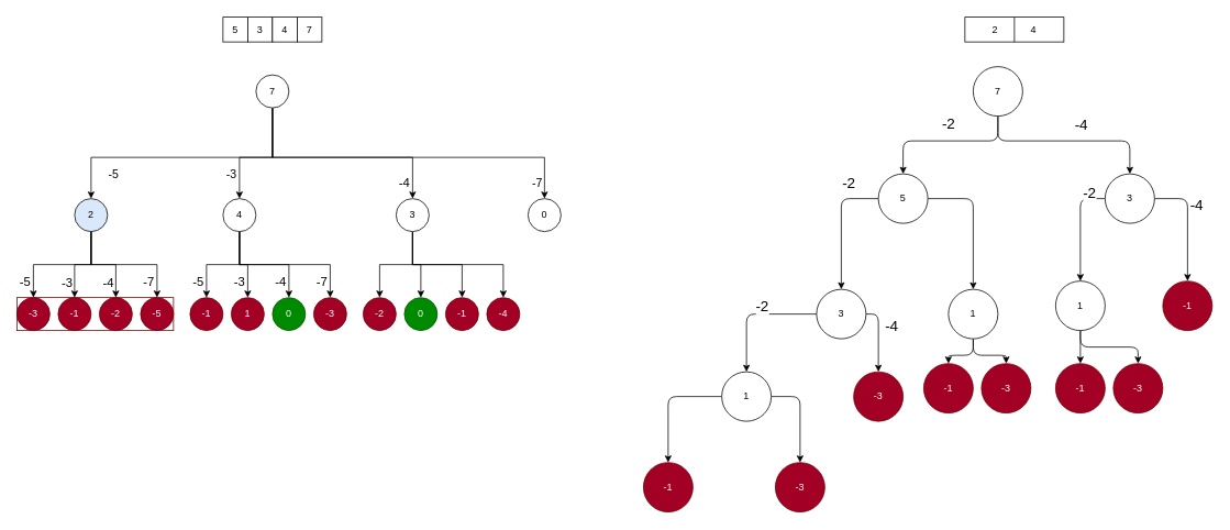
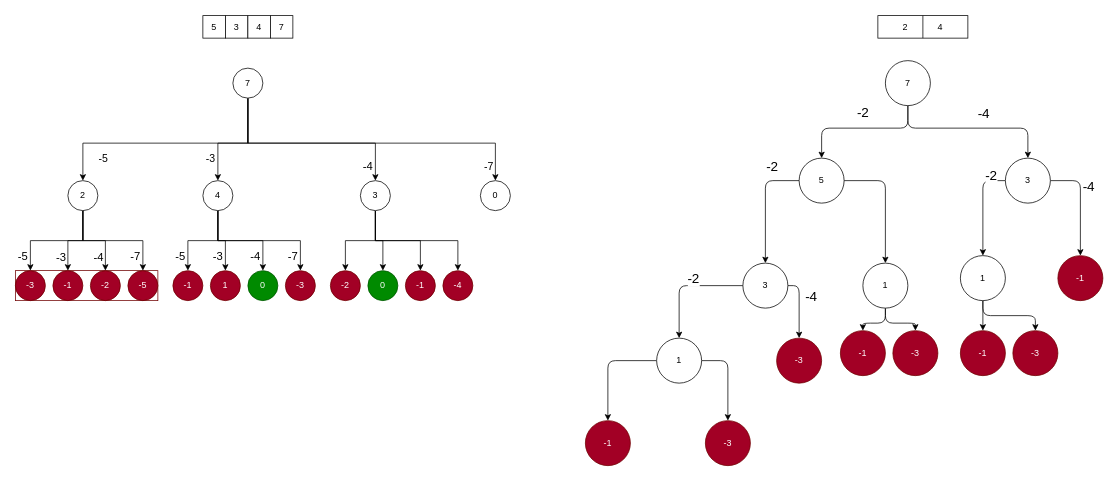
  <mxCell id="0" />
  <mxCell id="1" parent="0" />
  <mxCell id="2" value="&lt;font style=&quot;font-size: 18px&quot;&gt;-2&lt;/font&gt;" style="edgeStyle=orthogonalEdgeStyle;rounded=1;orthogonalLoop=1;jettySize=auto;html=1;entryX=0.5;entryY=0;entryDx=0;entryDy=0;" parent="1" source="5" target="11" edge="1"><mxGeometry x="-0.027" y="-20" relative="1" as="geometry"><Array as="points"><mxPoint x="1210" y="170" /><mxPoint x="1095" y="170" /></Array><mxPoint as="offset" /></mxGeometry></mxCell>
  <mxCell id="3" style="edgeStyle=orthogonalEdgeStyle;rounded=1;orthogonalLoop=1;jettySize=auto;html=1;fontSize=18;" parent="1" source="5" target="16" edge="1"><mxGeometry relative="1" as="geometry"><Array as="points"><mxPoint x="1210" y="170" /><mxPoint x="1370" y="170" /></Array></mxGeometry></mxCell>
  <mxCell id="4" value="-4" style="edgeLabel;html=1;align=center;verticalAlign=middle;resizable=0;points=[];fontSize=18;" parent="3" vertex="1" connectable="0"><mxGeometry x="0.2" y="2" relative="1" as="geometry"><mxPoint x="-8" y="-18" as="offset" /></mxGeometry></mxCell>
  <mxCell id="5" value="7" style="ellipse;whiteSpace=wrap;html=1;aspect=fixed;" parent="1" vertex="1"><mxGeometry x="1180" y="80" width="60" height="60" as="geometry" /></mxCell>
  <mxCell id="6" value="2&amp;nbsp; &amp;nbsp; &amp;nbsp; &amp;nbsp; &amp;nbsp; &amp;nbsp; 4" style="rounded=0;whiteSpace=wrap;html=1;" parent="1" vertex="1"><mxGeometry x="1170" y="20" width="120" height="30" as="geometry" /></mxCell>
  <mxCell id="7" value="" style="endArrow=none;html=1;rounded=0;exitX=0.5;exitY=1;exitDx=0;exitDy=0;entryX=0.5;entryY=0;entryDx=0;entryDy=0;" parent="1" source="6" target="6" edge="1"><mxGeometry width="50" height="50" relative="1" as="geometry"><mxPoint x="1330" y="430" as="sourcePoint" /><mxPoint x="1380" y="380" as="targetPoint" /></mxGeometry></mxCell>
  <mxCell id="8" style="edgeStyle=orthogonalEdgeStyle;rounded=1;orthogonalLoop=1;jettySize=auto;html=1;entryX=0.5;entryY=0;entryDx=0;entryDy=0;fontSize=18;" parent="1" source="11" target="21" edge="1"><mxGeometry relative="1" as="geometry"><Array as="points"><mxPoint x="1020" y="240" /></Array></mxGeometry></mxCell>
  <mxCell id="9" value="-2" style="edgeLabel;html=1;align=center;verticalAlign=middle;resizable=0;points=[];fontSize=18;" parent="8" vertex="1" connectable="0"><mxGeometry x="-0.521" y="3" relative="1" as="geometry"><mxPoint y="-23" as="offset" /></mxGeometry></mxCell>
  <mxCell id="10" style="edgeStyle=orthogonalEdgeStyle;rounded=1;orthogonalLoop=1;jettySize=auto;html=1;entryX=0.5;entryY=0;entryDx=0;entryDy=0;fontSize=18;" parent="1" source="11" target="24" edge="1"><mxGeometry relative="1" as="geometry" /></mxCell>
  <mxCell id="11" value="5" style="ellipse;whiteSpace=wrap;html=1;aspect=fixed;" parent="1" vertex="1"><mxGeometry x="1065" y="210" width="60" height="60" as="geometry" /></mxCell>
  <mxCell id="12" style="edgeStyle=orthogonalEdgeStyle;rounded=1;orthogonalLoop=1;jettySize=auto;html=1;fontSize=18;" parent="1" source="16" target="27" edge="1"><mxGeometry relative="1" as="geometry"><Array as="points"><mxPoint x="1310" y="240" /></Array></mxGeometry></mxCell>
  <mxCell id="13" value="-2" style="edgeLabel;html=1;align=center;verticalAlign=middle;resizable=0;points=[];fontSize=18;" parent="12" vertex="1" connectable="0"><mxGeometry x="-0.24" relative="1" as="geometry"><mxPoint x="10" y="-27" as="offset" /></mxGeometry></mxCell>
  <mxCell id="14" style="edgeStyle=orthogonalEdgeStyle;rounded=1;orthogonalLoop=1;jettySize=auto;html=1;fontSize=18;" parent="1" source="16" target="28" edge="1"><mxGeometry relative="1" as="geometry" /></mxCell>
  <mxCell id="15" value="-4" style="edgeLabel;html=1;align=center;verticalAlign=middle;resizable=0;points=[];fontSize=18;" parent="14" vertex="1" connectable="0"><mxGeometry x="-0.333" y="-1" relative="1" as="geometry"><mxPoint x="11" as="offset" /></mxGeometry></mxCell>
  <mxCell id="16" value="3" style="ellipse;whiteSpace=wrap;html=1;aspect=fixed;" parent="1" vertex="1"><mxGeometry x="1340" y="210" width="60" height="60" as="geometry" /></mxCell>
  <mxCell id="17" style="edgeStyle=orthogonalEdgeStyle;rounded=1;orthogonalLoop=1;jettySize=auto;html=1;entryX=0.5;entryY=0;entryDx=0;entryDy=0;fontSize=18;" parent="1" source="21" target="31" edge="1"><mxGeometry relative="1" as="geometry" /></mxCell>
  <mxCell id="18" value="-2" style="edgeLabel;html=1;align=center;verticalAlign=middle;resizable=0;points=[];fontSize=18;" parent="17" vertex="1" connectable="0"><mxGeometry x="-0.136" y="-3" relative="1" as="geometry"><mxPoint y="-7" as="offset" /></mxGeometry></mxCell>
  <mxCell id="19" style="edgeStyle=orthogonalEdgeStyle;rounded=1;orthogonalLoop=1;jettySize=auto;html=1;entryX=0.5;entryY=0;entryDx=0;entryDy=0;fontSize=18;" parent="1" source="21" target="32" edge="1"><mxGeometry relative="1" as="geometry"><Array as="points"><mxPoint x="1065" y="380" /></Array></mxGeometry></mxCell>
  <mxCell id="20" value="-4" style="edgeLabel;html=1;align=center;verticalAlign=middle;resizable=0;points=[];fontSize=18;" parent="19" vertex="1" connectable="0"><mxGeometry x="-0.318" y="1" relative="1" as="geometry"><mxPoint x="14" as="offset" /></mxGeometry></mxCell>
  <mxCell id="21" value="3" style="ellipse;whiteSpace=wrap;html=1;aspect=fixed;" parent="1" vertex="1"><mxGeometry x="990" y="350" width="60" height="60" as="geometry" /></mxCell>
  <mxCell id="22" style="edgeStyle=orthogonalEdgeStyle;rounded=1;orthogonalLoop=1;jettySize=auto;html=1;fontSize=18;" parent="1" source="24" target="35" edge="1"><mxGeometry relative="1" as="geometry" /></mxCell>
  <mxCell id="23" style="edgeStyle=orthogonalEdgeStyle;rounded=1;orthogonalLoop=1;jettySize=auto;html=1;fontSize=18;" parent="1" source="24" target="36" edge="1"><mxGeometry relative="1" as="geometry"><Array as="points"><mxPoint x="1180" y="430" /><mxPoint x="1220" y="430" /></Array></mxGeometry></mxCell>
  <mxCell id="24" value="1" style="ellipse;whiteSpace=wrap;html=1;aspect=fixed;" parent="1" vertex="1"><mxGeometry x="1150" y="350" width="60" height="60" as="geometry" /></mxCell>
  <mxCell id="25" style="edgeStyle=orthogonalEdgeStyle;rounded=1;orthogonalLoop=1;jettySize=auto;html=1;fontSize=18;" parent="1" source="27" target="37" edge="1"><mxGeometry relative="1" as="geometry" /></mxCell>
  <mxCell id="26" style="edgeStyle=orthogonalEdgeStyle;rounded=1;orthogonalLoop=1;jettySize=auto;html=1;fontSize=18;" parent="1" source="27" target="38" edge="1"><mxGeometry relative="1" as="geometry"><Array as="points"><mxPoint x="1310" y="420" /><mxPoint x="1380" y="420" /></Array></mxGeometry></mxCell>
  <mxCell id="27" value="1" style="ellipse;whiteSpace=wrap;html=1;aspect=fixed;" parent="1" vertex="1"><mxGeometry x="1280" y="340" width="60" height="60" as="geometry" /></mxCell>
  <mxCell id="28" value="-1" style="ellipse;whiteSpace=wrap;html=1;aspect=fixed;fillColor=#a20025;fontColor=#ffffff;strokeColor=#6F0000;" parent="1" vertex="1"><mxGeometry x="1410" y="340" width="60" height="60" as="geometry" /></mxCell>
  <mxCell id="29" style="edgeStyle=orthogonalEdgeStyle;rounded=1;orthogonalLoop=1;jettySize=auto;html=1;fontSize=18;" parent="1" source="31" target="33" edge="1"><mxGeometry relative="1" as="geometry" /></mxCell>
  <mxCell id="30" style="edgeStyle=orthogonalEdgeStyle;rounded=1;orthogonalLoop=1;jettySize=auto;html=1;entryX=0.5;entryY=0;entryDx=0;entryDy=0;fontSize=18;" parent="1" source="31" target="34" edge="1"><mxGeometry relative="1" as="geometry" /></mxCell>
  <mxCell id="31" value="1" style="ellipse;whiteSpace=wrap;html=1;aspect=fixed;" parent="1" vertex="1"><mxGeometry x="875" y="450" width="60" height="60" as="geometry" /></mxCell>
  <mxCell id="32" value="-3" style="ellipse;whiteSpace=wrap;html=1;aspect=fixed;fillColor=#a20025;fontColor=#ffffff;strokeColor=#6F0000;" parent="1" vertex="1"><mxGeometry x="1035" y="450" width="60" height="60" as="geometry" /></mxCell>
  <mxCell id="33" value="-1" style="ellipse;whiteSpace=wrap;html=1;aspect=fixed;fillColor=#a20025;fontColor=#ffffff;strokeColor=#6F0000;" parent="1" vertex="1"><mxGeometry x="780" y="560" width="60" height="60" as="geometry" /></mxCell>
  <mxCell id="34" value="-3" style="ellipse;whiteSpace=wrap;html=1;aspect=fixed;fillColor=#a20025;fontColor=#ffffff;strokeColor=#6F0000;" parent="1" vertex="1"><mxGeometry x="940" y="560" width="60" height="60" as="geometry" /></mxCell>
  <mxCell id="35" value="-1" style="ellipse;whiteSpace=wrap;html=1;aspect=fixed;fillColor=#a20025;fontColor=#ffffff;strokeColor=#6F0000;" parent="1" vertex="1"><mxGeometry x="1120" y="440" width="60" height="60" as="geometry" /></mxCell>
  <mxCell id="36" value="-3" style="ellipse;whiteSpace=wrap;html=1;aspect=fixed;fillColor=#a20025;fontColor=#ffffff;strokeColor=#6F0000;" parent="1" vertex="1"><mxGeometry x="1190" y="440" width="60" height="60" as="geometry" /></mxCell>
  <mxCell id="37" value="-1" style="ellipse;whiteSpace=wrap;html=1;aspect=fixed;fillColor=#a20025;fontColor=#ffffff;strokeColor=#6F0000;" parent="1" vertex="1"><mxGeometry x="1280" y="440" width="60" height="60" as="geometry" /></mxCell>
  <mxCell id="38" value="-3" style="ellipse;whiteSpace=wrap;html=1;aspect=fixed;fillColor=#a20025;fontColor=#ffffff;strokeColor=#6F0000;" parent="1" vertex="1"><mxGeometry x="1350" y="440" width="60" height="60" as="geometry" /></mxCell>
  <mxCell id="39" style="edgeStyle=orthogonalEdgeStyle;rounded=0;orthogonalLoop=1;jettySize=auto;html=1;" edge="1" parent="1" source="45" target="57"><mxGeometry relative="1" as="geometry"><Array as="points"><mxPoint x="330" y="190" /><mxPoint x="110" y="190" /></Array></mxGeometry></mxCell>
  <mxCell id="40" value="&lt;font style=&quot;font-size: 14px&quot;&gt;-5&lt;/font&gt;" style="edgeLabel;html=1;align=center;verticalAlign=middle;resizable=0;points=[];" vertex="1" connectable="0" parent="39"><mxGeometry x="0.094" y="1" relative="1" as="geometry"><mxPoint x="-73" y="19" as="offset" /></mxGeometry></mxCell>
  <mxCell id="41" value="&lt;font style=&quot;font-size: 14px&quot;&gt;-3&lt;/font&gt;" style="edgeStyle=orthogonalEdgeStyle;rounded=0;orthogonalLoop=1;jettySize=auto;html=1;entryX=0.5;entryY=0;entryDx=0;entryDy=0;" edge="1" parent="1" source="45" target="62"><mxGeometry x="0.6" y="-10" relative="1" as="geometry"><Array as="points"><mxPoint x="330" y="190" /><mxPoint x="290" y="190" /></Array><mxPoint as="offset" /></mxGeometry></mxCell>
  <mxCell id="42" value="&lt;font style=&quot;font-size: 15px&quot;&gt;-4&lt;/font&gt;" style="edgeStyle=orthogonalEdgeStyle;rounded=0;orthogonalLoop=1;jettySize=auto;html=1;entryX=0.5;entryY=0;entryDx=0;entryDy=0;" edge="1" parent="1" source="45" target="67"><mxGeometry x="0.857" y="-10" relative="1" as="geometry"><Array as="points"><mxPoint x="330" y="190" /><mxPoint x="500" y="190" /></Array><mxPoint as="offset" /></mxGeometry></mxCell>
  <mxCell id="43" style="edgeStyle=orthogonalEdgeStyle;rounded=0;orthogonalLoop=1;jettySize=auto;html=1;entryX=0.5;entryY=0;entryDx=0;entryDy=0;" edge="1" parent="1" source="45" target="68"><mxGeometry relative="1" as="geometry"><Array as="points"><mxPoint x="330" y="190" /><mxPoint x="660" y="190" /></Array></mxGeometry></mxCell>
  <mxCell id="44" value="-7" style="edgeLabel;html=1;align=center;verticalAlign=middle;resizable=0;points=[];fontSize=14;" vertex="1" connectable="0" parent="43"><mxGeometry x="0.035" y="-1" relative="1" as="geometry"><mxPoint x="152" y="29" as="offset" /></mxGeometry></mxCell>
  <mxCell id="45" value="7" style="ellipse;whiteSpace=wrap;html=1;aspect=fixed;" vertex="1" parent="1"><mxGeometry x="310" y="90" width="40" height="40" as="geometry" /></mxCell>
  <mxCell id="46" value="" style="group" vertex="1" connectable="0" parent="1"><mxGeometry x="270" y="20" width="120" height="30" as="geometry" /></mxCell>
  <mxCell id="47" value="5" style="whiteSpace=wrap;html=1;aspect=fixed;" vertex="1" parent="46"><mxGeometry width="30" height="30" as="geometry" /></mxCell>
  <mxCell id="48" value="3" style="whiteSpace=wrap;html=1;aspect=fixed;" vertex="1" parent="46"><mxGeometry x="30" width="30" height="30" as="geometry" /></mxCell>
  <mxCell id="49" value="4" style="whiteSpace=wrap;html=1;aspect=fixed;" vertex="1" parent="46"><mxGeometry x="60" width="30" height="30" as="geometry" /></mxCell>
  <mxCell id="50" value="7" style="whiteSpace=wrap;html=1;aspect=fixed;" vertex="1" parent="46"><mxGeometry x="90" width="30" height="30" as="geometry" /></mxCell>
  <mxCell id="51" value="-5" style="edgeStyle=orthogonalEdgeStyle;rounded=0;orthogonalLoop=1;jettySize=auto;html=1;entryX=0.5;entryY=0;entryDx=0;entryDy=0;fontSize=15;" edge="1" parent="1" source="57" target="70"><mxGeometry x="0.733" y="-10" relative="1" as="geometry"><Array as="points"><mxPoint x="110" y="320" /><mxPoint x="40" y="320" /></Array><mxPoint as="offset" /></mxGeometry></mxCell>
  <mxCell id="52" style="edgeStyle=orthogonalEdgeStyle;rounded=0;orthogonalLoop=1;jettySize=auto;html=1;entryX=0.5;entryY=0;entryDx=0;entryDy=0;fontSize=15;" edge="1" parent="1" source="57" target="71"><mxGeometry relative="1" as="geometry"><Array as="points"><mxPoint x="110" y="320" /><mxPoint x="90" y="320" /></Array></mxGeometry></mxCell>
  <mxCell id="53" value="-3" style="edgeLabel;html=1;align=center;verticalAlign=middle;resizable=0;points=[];fontSize=15;" vertex="1" connectable="0" parent="52"><mxGeometry x="0.422" y="-2" relative="1" as="geometry"><mxPoint x="-8" y="9" as="offset" /></mxGeometry></mxCell>
  <mxCell id="54" style="edgeStyle=orthogonalEdgeStyle;rounded=0;orthogonalLoop=1;jettySize=auto;html=1;entryX=0.5;entryY=0;entryDx=0;entryDy=0;fontSize=15;" edge="1" parent="1" source="57" target="72"><mxGeometry relative="1" as="geometry"><Array as="points"><mxPoint x="110" y="320" /><mxPoint x="140" y="320" /></Array></mxGeometry></mxCell>
  <mxCell id="55" value="-4" style="edgeLabel;html=1;align=center;verticalAlign=middle;resizable=0;points=[];fontSize=15;" vertex="1" connectable="0" parent="54"><mxGeometry x="0.169" y="1" relative="1" as="geometry"><mxPoint x="-4" y="21" as="offset" /></mxGeometry></mxCell>
  <mxCell id="56" value="-7" style="edgeStyle=orthogonalEdgeStyle;rounded=0;orthogonalLoop=1;jettySize=auto;html=1;fontSize=15;" edge="1" parent="1" source="57" target="73"><mxGeometry x="0.75" y="-10" relative="1" as="geometry"><Array as="points"><mxPoint x="110" y="320" /><mxPoint x="190" y="320" /></Array><mxPoint as="offset" /></mxGeometry></mxCell>
- <mxCell id="57" value="2" style="ellipse;whiteSpace=wrap;html=1;aspect=fixed;fillColor=#dae8fc;" vertex="1" parent="1"><mxGeometry x="90" y="240" width="40" height="40" as="geometry" /></mxCell>
+ <mxCell id="57" value="2" style="ellipse;whiteSpace=wrap;html=1;aspect=fixed;" vertex="1" parent="1"><mxGeometry x="90" y="240" width="40" height="40" as="geometry" /></mxCell>
  <mxCell id="58" value="-5" style="edgeStyle=orthogonalEdgeStyle;rounded=0;orthogonalLoop=1;jettySize=auto;html=1;fontSize=15;" edge="1" parent="1" source="62" target="75"><mxGeometry x="0.667" y="-10" relative="1" as="geometry"><Array as="points"><mxPoint x="290" y="320" /><mxPoint x="250" y="320" /></Array><mxPoint as="offset" /></mxGeometry></mxCell>
  <mxCell id="59" value="-3" style="edgeStyle=orthogonalEdgeStyle;rounded=0;orthogonalLoop=1;jettySize=auto;html=1;fontSize=15;" edge="1" parent="1" source="62" target="76"><mxGeometry x="0.556" y="-10" relative="1" as="geometry"><mxPoint as="offset" /></mxGeometry></mxCell>
  <mxCell id="60" value="-4" style="edgeStyle=orthogonalEdgeStyle;rounded=0;orthogonalLoop=1;jettySize=auto;html=1;entryX=0.5;entryY=0;entryDx=0;entryDy=0;fontSize=15;" edge="1" parent="1" source="62" target="77"><mxGeometry x="0.714" y="-10" relative="1" as="geometry"><Array as="points"><mxPoint x="290" y="320" /><mxPoint x="350" y="320" /></Array><mxPoint as="offset" /></mxGeometry></mxCell>
  <mxCell id="61" value="-7" style="edgeStyle=orthogonalEdgeStyle;rounded=0;orthogonalLoop=1;jettySize=auto;html=1;fontSize=15;" edge="1" parent="1" source="62" target="78"><mxGeometry x="0.789" y="-10" relative="1" as="geometry"><Array as="points"><mxPoint x="290" y="320" /><mxPoint x="400" y="320" /></Array><mxPoint as="offset" /></mxGeometry></mxCell>
  <mxCell id="62" value="4" style="ellipse;whiteSpace=wrap;html=1;aspect=fixed;" vertex="1" parent="1"><mxGeometry x="270" y="240" width="40" height="40" as="geometry" /></mxCell>
  <mxCell id="63" style="edgeStyle=orthogonalEdgeStyle;rounded=0;orthogonalLoop=1;jettySize=auto;html=1;fontSize=15;" edge="1" parent="1" source="67" target="80"><mxGeometry relative="1" as="geometry" /></mxCell>
  <mxCell id="64" style="edgeStyle=orthogonalEdgeStyle;rounded=0;orthogonalLoop=1;jettySize=auto;html=1;fontSize=15;" edge="1" parent="1" source="67" target="81"><mxGeometry relative="1" as="geometry" /></mxCell>
  <mxCell id="65" style="edgeStyle=orthogonalEdgeStyle;rounded=0;orthogonalLoop=1;jettySize=auto;html=1;entryX=0.5;entryY=0;entryDx=0;entryDy=0;fontSize=15;" edge="1" parent="1" source="67" target="82"><mxGeometry relative="1" as="geometry"><Array as="points"><mxPoint x="500" y="320" /><mxPoint x="560" y="320" /></Array></mxGeometry></mxCell>
  <mxCell id="66" style="edgeStyle=orthogonalEdgeStyle;rounded=0;orthogonalLoop=1;jettySize=auto;html=1;fontSize=15;" edge="1" parent="1" source="67" target="83"><mxGeometry relative="1" as="geometry"><Array as="points"><mxPoint x="500" y="320" /><mxPoint x="610" y="320" /></Array></mxGeometry></mxCell>
  <mxCell id="67" value="3" style="ellipse;whiteSpace=wrap;html=1;aspect=fixed;" vertex="1" parent="1"><mxGeometry x="480" y="240" width="40" height="40" as="geometry" /></mxCell>
  <mxCell id="68" value="0" style="ellipse;whiteSpace=wrap;html=1;aspect=fixed;" vertex="1" parent="1"><mxGeometry x="640" y="240" width="40" height="40" as="geometry" /></mxCell>
  <mxCell id="69" value="" style="group;fillColor=none;fontColor=#ffffff;strokeColor=#6F0000;" vertex="1" connectable="0" parent="1"><mxGeometry x="20" y="360" width="190" height="40" as="geometry" /></mxCell>
  <mxCell id="70" value="-3" style="ellipse;whiteSpace=wrap;html=1;aspect=fixed;fillColor=#a20025;fontColor=#ffffff;strokeColor=#6F0000;" vertex="1" parent="69"><mxGeometry width="40" height="40" as="geometry" /></mxCell>
  <mxCell id="71" value="-1" style="ellipse;whiteSpace=wrap;html=1;aspect=fixed;fillColor=#a20025;fontColor=#ffffff;strokeColor=#6F0000;" vertex="1" parent="69"><mxGeometry x="50" width="40" height="40" as="geometry" /></mxCell>
  <mxCell id="72" value="-2" style="ellipse;whiteSpace=wrap;html=1;aspect=fixed;fillColor=#a20025;fontColor=#ffffff;strokeColor=#6F0000;" vertex="1" parent="69"><mxGeometry x="100" width="40" height="40" as="geometry" /></mxCell>
  <mxCell id="73" value="-5" style="ellipse;whiteSpace=wrap;html=1;aspect=fixed;fillColor=#a20025;fontColor=#ffffff;strokeColor=#6F0000;" vertex="1" parent="69"><mxGeometry x="150" width="40" height="40" as="geometry" /></mxCell>
  <mxCell id="74" value="" style="group" vertex="1" connectable="0" parent="1"><mxGeometry x="230" y="360" width="190" height="40" as="geometry" /></mxCell>
  <mxCell id="75" value="-1" style="ellipse;whiteSpace=wrap;html=1;aspect=fixed;fillColor=#a20025;fontColor=#ffffff;strokeColor=#6F0000;" vertex="1" parent="74"><mxGeometry width="40" height="40" as="geometry" /></mxCell>
  <mxCell id="76" value="1" style="ellipse;whiteSpace=wrap;html=1;aspect=fixed;fillColor=#a20025;fontColor=#ffffff;strokeColor=#6F0000;" vertex="1" parent="74"><mxGeometry x="50" width="40" height="40" as="geometry" /></mxCell>
  <mxCell id="77" value="0" style="ellipse;whiteSpace=wrap;html=1;aspect=fixed;fillColor=#008a00;fontColor=#ffffff;strokeColor=#005700;" vertex="1" parent="74"><mxGeometry x="100" width="40" height="40" as="geometry" /></mxCell>
  <mxCell id="78" value="-3" style="ellipse;whiteSpace=wrap;html=1;aspect=fixed;fillColor=#a20025;fontColor=#ffffff;strokeColor=#6F0000;" vertex="1" parent="74"><mxGeometry x="150" width="40" height="40" as="geometry" /></mxCell>
  <mxCell id="79" value="" style="group" vertex="1" connectable="0" parent="1"><mxGeometry x="440" y="360" width="190" height="40" as="geometry" /></mxCell>
  <mxCell id="80" value="-2" style="ellipse;whiteSpace=wrap;html=1;aspect=fixed;fillColor=#a20025;fontColor=#ffffff;strokeColor=#6F0000;" vertex="1" parent="79"><mxGeometry width="40" height="40" as="geometry" /></mxCell>
  <mxCell id="81" value="0" style="ellipse;whiteSpace=wrap;html=1;aspect=fixed;fillColor=#008a00;fontColor=#ffffff;strokeColor=#005700;" vertex="1" parent="79"><mxGeometry x="50" width="40" height="40" as="geometry" /></mxCell>
  <mxCell id="82" value="-1" style="ellipse;whiteSpace=wrap;html=1;aspect=fixed;fillColor=#a20025;fontColor=#ffffff;strokeColor=#6F0000;" vertex="1" parent="79"><mxGeometry x="100" width="40" height="40" as="geometry" /></mxCell>
  <mxCell id="83" value="-4" style="ellipse;whiteSpace=wrap;html=1;aspect=fixed;fillColor=#a20025;fontColor=#ffffff;strokeColor=#6F0000;" vertex="1" parent="79"><mxGeometry x="150" width="40" height="40" as="geometry" /></mxCell>
